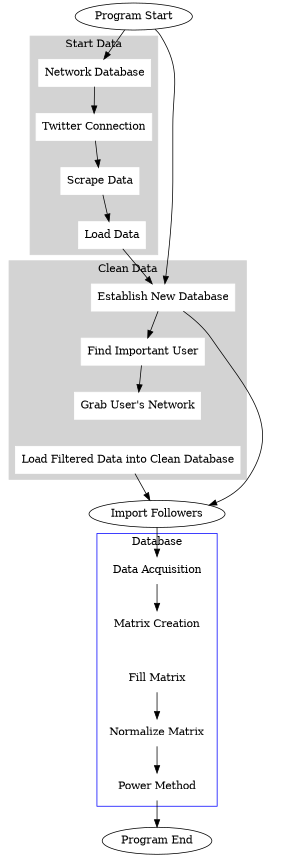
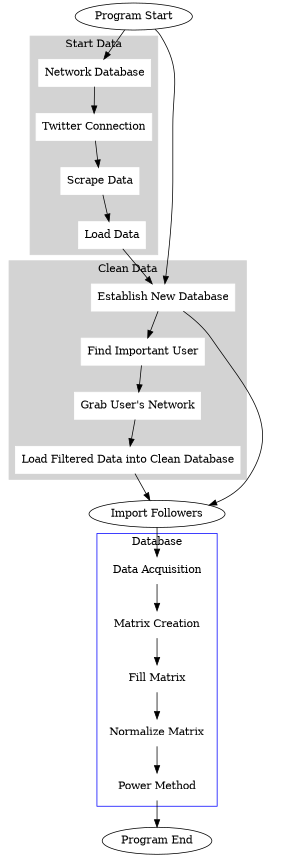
  digraph {
    node [color=white shape=box style=filled]
    n1 [label="Network Database"]
    n2 [label="Twitter Connection"]
    n3 [label="Scrape Data"]
    n4 [label="Load Data"]
    n5 [label="Establish New Database"]
    n6 [label="Find Important User"]
    n7 [label="Grab User's Network"]
    n8 [label="Load Filtered Data into Clean Database"]
    n9 [label="Data Acquisition"]
    n10 [label="Matrix Creation"]
    n11 [label="Fill Matrix"]
    n12 [label="Normalize Matrix"]
    n13 [label="Power Method"]
    n14 [label="Import Followers" color="" shape="" style=""]
    n15 [label="Program End" color="" shape="" style=""]
    n16 [label="Program Start" color="" shape="" style=""]
    subgraph cluster_1 {
      color=lightgrey
      label="Start Data"
      style=filled
      n1
      n2
      n3
      n4
    }
    subgraph cluster_2 {
      color=lightgrey
      label="Clean Data"
      style=filled
      n5
      n6
      n7
      n8
    }
    subgraph cluster_3 {
      color=blue
      label=Database
      n9
      n10
      n11
      n12
      n13
    }
    n1 -> n2
    n2 -> n3
    n3 -> n4
    n4 -> n5
    n5 -> n6
    n5 -> n14
    n6 -> n7
+   n7 -> n8
    n8 -> n14
    n9 -> n10
+   n10 -> n11
    n11 -> n12
    n12 -> n13
    n13 -> n15
    n14 -> n9
    n16 -> n1
    n16 -> n5
  }
